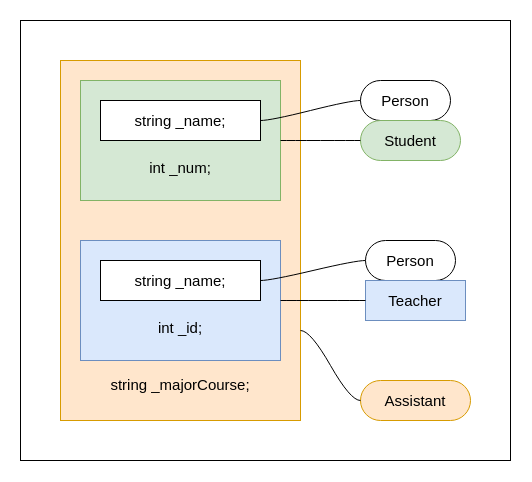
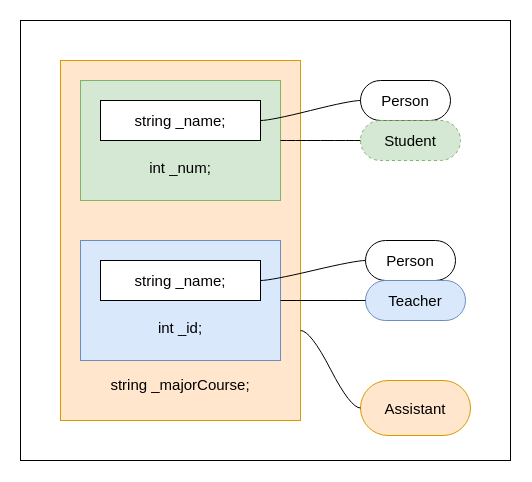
  <mxCell id="0" />
  <mxCell id="1" parent="0" />
  <mxCell id="2" value="" style="rounded=0;whiteSpace=wrap;html=1;fontSize=15;" vertex="1" parent="1"><mxGeometry x="20" y="20" width="490" height="440" as="geometry" /></mxCell>
  <mxCell id="3" value="&lt;br&gt;&lt;br&gt;&lt;br&gt;&lt;br&gt;&lt;br&gt;&lt;br&gt;&lt;br&gt;&lt;br&gt;&lt;br&gt;&lt;br&gt;&lt;br&gt;&lt;br&gt;&lt;br&gt;&lt;br&gt;&lt;br&gt;&lt;br&gt;string _majorCourse;" style="rounded=0;whiteSpace=wrap;html=1;fontSize=15;fillColor=#ffe6cc;strokeColor=#d79b00;" vertex="1" parent="1"><mxGeometry x="60" y="60" width="240" height="360" as="geometry" /></mxCell>
  <mxCell id="4" value="&lt;br&gt;&lt;br&gt;&lt;br&gt;int _num;" style="rounded=0;whiteSpace=wrap;html=1;fontSize=15;fillColor=#d5e8d4;strokeColor=#82b366;" vertex="1" parent="1"><mxGeometry x="80" y="80" width="200" height="120" as="geometry" /></mxCell>
  <mxCell id="5" value="&lt;font style=&quot;font-size: 15px;&quot;&gt;string _name;&lt;/font&gt;" style="rounded=0;whiteSpace=wrap;html=1;" vertex="1" parent="1"><mxGeometry x="100" y="100" width="160" height="40" as="geometry" /></mxCell>
  <mxCell id="6" value="&lt;br&gt;&lt;br&gt;&lt;br&gt;int _id;" style="rounded=0;whiteSpace=wrap;html=1;fontSize=15;fillColor=#dae8fc;strokeColor=#6c8ebf;" vertex="1" parent="1"><mxGeometry x="80" y="240" width="200" height="120" as="geometry" /></mxCell>
  <mxCell id="7" value="&lt;font style=&quot;font-size: 15px;&quot;&gt;string _name;&lt;/font&gt;" style="rounded=0;whiteSpace=wrap;html=1;" vertex="1" parent="1"><mxGeometry x="100" y="260" width="160" height="40" as="geometry" /></mxCell>
  <mxCell id="8" value="Person" style="whiteSpace=wrap;html=1;rounded=1;arcSize=50;align=center;verticalAlign=middle;strokeWidth=1;autosize=1;spacing=4;treeFolding=1;treeMoving=1;newEdgeStyle={&quot;edgeStyle&quot;:&quot;entityRelationEdgeStyle&quot;,&quot;startArrow&quot;:&quot;none&quot;,&quot;endArrow&quot;:&quot;none&quot;,&quot;segment&quot;:10,&quot;curved&quot;:1,&quot;sourcePerimeterSpacing&quot;:0,&quot;targetPerimeterSpacing&quot;:0};fontSize=15;" vertex="1" parent="1"><mxGeometry x="360" y="80" width="90" height="40" as="geometry" /></mxCell>
  <mxCell id="9" value="" style="edgeStyle=entityRelationEdgeStyle;startArrow=none;endArrow=none;segment=10;curved=1;sourcePerimeterSpacing=0;targetPerimeterSpacing=0;fontSize=15;exitX=1;exitY=0.5;exitDx=0;exitDy=0;" edge="1" target="8" parent="1" source="5"><mxGeometry relative="1" as="geometry"><mxPoint x="350" y="143.5" as="sourcePoint" /></mxGeometry></mxCell>
- <mxCell id="10" value="Student" style="whiteSpace=wrap;html=1;rounded=1;arcSize=50;align=center;verticalAlign=middle;strokeWidth=1;autosize=1;spacing=4;treeFolding=1;treeMoving=1;newEdgeStyle={&quot;edgeStyle&quot;:&quot;entityRelationEdgeStyle&quot;,&quot;startArrow&quot;:&quot;none&quot;,&quot;endArrow&quot;:&quot;none&quot;,&quot;segment&quot;:10,&quot;curved&quot;:1,&quot;sourcePerimeterSpacing&quot;:0,&quot;targetPerimeterSpacing&quot;:0};fontSize=15;fillColor=#d5e8d4;strokeColor=#82b366;" vertex="1" parent="1"><mxGeometry x="360" y="120" width="100" height="40" as="geometry" /></mxCell>
+ <mxCell id="10" value="Student" style="whiteSpace=wrap;html=1;rounded=1;arcSize=50;align=center;verticalAlign=middle;strokeWidth=1;autosize=1;spacing=4;treeFolding=1;treeMoving=1;newEdgeStyle={&quot;edgeStyle&quot;:&quot;entityRelationEdgeStyle&quot;,&quot;startArrow&quot;:&quot;none&quot;,&quot;endArrow&quot;:&quot;none&quot;,&quot;segment&quot;:10,&quot;curved&quot;:1,&quot;sourcePerimeterSpacing&quot;:0,&quot;targetPerimeterSpacing&quot;:0};fontSize=15;fillColor=#d5e8d4;strokeColor=#82b366;dashed=1;" vertex="1" parent="1"><mxGeometry x="360" y="120" width="100" height="40" as="geometry" /></mxCell>
  <mxCell id="11" value="" style="edgeStyle=entityRelationEdgeStyle;startArrow=none;endArrow=none;segment=10;curved=1;sourcePerimeterSpacing=0;targetPerimeterSpacing=0;fontSize=15;exitX=1;exitY=0.5;exitDx=0;exitDy=0;" edge="1" target="10" parent="1" source="4"><mxGeometry relative="1" as="geometry"><mxPoint x="337.5" y="163.5" as="sourcePoint" /></mxGeometry></mxCell>
  <mxCell id="12" value="Person" style="whiteSpace=wrap;html=1;rounded=1;arcSize=50;align=center;verticalAlign=middle;strokeWidth=1;autosize=1;spacing=4;treeFolding=1;treeMoving=1;newEdgeStyle={&quot;edgeStyle&quot;:&quot;entityRelationEdgeStyle&quot;,&quot;startArrow&quot;:&quot;none&quot;,&quot;endArrow&quot;:&quot;none&quot;,&quot;segment&quot;:10,&quot;curved&quot;:1,&quot;sourcePerimeterSpacing&quot;:0,&quot;targetPerimeterSpacing&quot;:0};fontSize=15;" vertex="1" parent="1"><mxGeometry x="365" y="240" width="90" height="40" as="geometry" /></mxCell>
  <mxCell id="13" value="" style="edgeStyle=entityRelationEdgeStyle;startArrow=none;endArrow=none;segment=10;curved=1;sourcePerimeterSpacing=0;targetPerimeterSpacing=0;fontSize=15;exitX=1;exitY=0.5;exitDx=0;exitDy=0;" edge="1" target="12" parent="1" source="7"><mxGeometry relative="1" as="geometry"><mxPoint x="337.5" y="307" as="sourcePoint" /></mxGeometry></mxCell>
- <mxCell id="14" value="Teacher" style="whiteSpace=wrap;html=1;arcSize=50;align=center;verticalAlign=middle;strokeWidth=1;autosize=1;spacing=4;treeFolding=1;treeMoving=1;newEdgeStyle={&quot;edgeStyle&quot;:&quot;entityRelationEdgeStyle&quot;,&quot;startArrow&quot;:&quot;none&quot;,&quot;endArrow&quot;:&quot;none&quot;,&quot;segment&quot;:10,&quot;curved&quot;:1,&quot;sourcePerimeterSpacing&quot;:0,&quot;targetPerimeterSpacing&quot;:0};fontSize=15;fillColor=#dae8fc;strokeColor=#6c8ebf;rounded=0;" vertex="1" parent="1"><mxGeometry x="365" y="280" width="100" height="40" as="geometry" /></mxCell>
+ <mxCell id="14" value="Teacher" style="whiteSpace=wrap;html=1;rounded=1;arcSize=50;align=center;verticalAlign=middle;strokeWidth=1;autosize=1;spacing=4;treeFolding=1;treeMoving=1;newEdgeStyle={&quot;edgeStyle&quot;:&quot;entityRelationEdgeStyle&quot;,&quot;startArrow&quot;:&quot;none&quot;,&quot;endArrow&quot;:&quot;none&quot;,&quot;segment&quot;:10,&quot;curved&quot;:1,&quot;sourcePerimeterSpacing&quot;:0,&quot;targetPerimeterSpacing&quot;:0};fontSize=15;fillColor=#dae8fc;strokeColor=#6c8ebf;" vertex="1" parent="1"><mxGeometry x="365" y="280" width="100" height="40" as="geometry" /></mxCell>
  <mxCell id="15" value="" style="edgeStyle=entityRelationEdgeStyle;startArrow=none;endArrow=none;segment=10;curved=1;sourcePerimeterSpacing=0;targetPerimeterSpacing=0;fontSize=15;exitX=1;exitY=0.5;exitDx=0;exitDy=0;" edge="1" target="14" parent="1" source="6"><mxGeometry relative="1" as="geometry"><mxPoint x="380" y="467" as="sourcePoint" /></mxGeometry></mxCell>
- <mxCell id="16" value="Assistant" style="whiteSpace=wrap;html=1;rounded=1;arcSize=50;align=center;verticalAlign=middle;strokeWidth=1;autosize=1;spacing=4;treeFolding=1;treeMoving=1;newEdgeStyle={&quot;edgeStyle&quot;:&quot;entityRelationEdgeStyle&quot;,&quot;startArrow&quot;:&quot;none&quot;,&quot;endArrow&quot;:&quot;none&quot;,&quot;segment&quot;:10,&quot;curved&quot;:1,&quot;sourcePerimeterSpacing&quot;:0,&quot;targetPerimeterSpacing&quot;:0};fontSize=15;fillColor=#ffe6cc;strokeColor=#d79b00;" vertex="1" parent="1"><mxGeometry x="360" y="380" width="110" height="40" as="geometry" /></mxCell>
+ <mxCell id="16" value="Assistant" style="whiteSpace=wrap;html=1;rounded=1;arcSize=50;align=center;verticalAlign=middle;strokeWidth=1;autosize=1;spacing=4;treeFolding=1;treeMoving=1;newEdgeStyle={&quot;edgeStyle&quot;:&quot;entityRelationEdgeStyle&quot;,&quot;startArrow&quot;:&quot;none&quot;,&quot;endArrow&quot;:&quot;none&quot;,&quot;segment&quot;:10,&quot;curved&quot;:1,&quot;sourcePerimeterSpacing&quot;:0,&quot;targetPerimeterSpacing&quot;:0};fontSize=15;fillColor=#ffe6cc;strokeColor=#d79b00;" vertex="1" parent="1"><mxGeometry x="360" y="380" width="110" height="55" as="geometry" /></mxCell>
  <mxCell id="17" value="" style="edgeStyle=entityRelationEdgeStyle;startArrow=none;endArrow=none;segment=10;curved=1;sourcePerimeterSpacing=0;targetPerimeterSpacing=0;fontSize=15;exitX=1;exitY=0.75;exitDx=0;exitDy=0;" edge="1" target="16" parent="1" source="3"><mxGeometry relative="1" as="geometry"><mxPoint x="347.5" y="447" as="sourcePoint" /></mxGeometry></mxCell>
